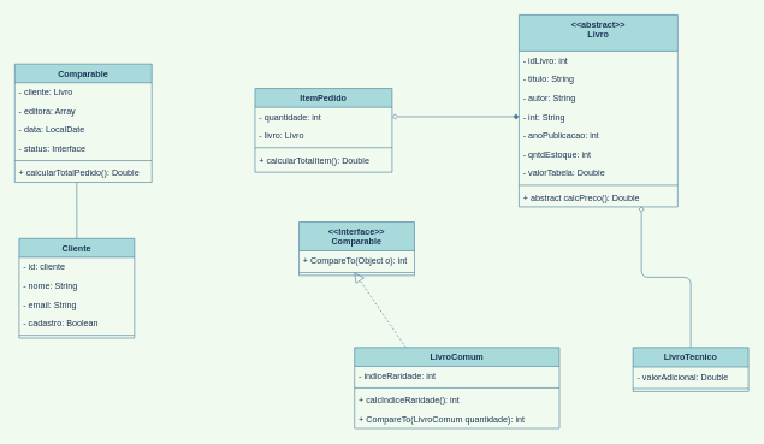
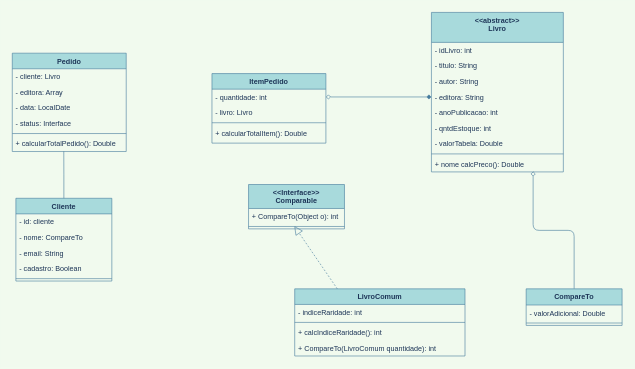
  <mxCell id="0" />
  <mxCell id="1" parent="0" />
  <mxCell id="2" value="&lt;&lt;abstract&gt;&gt;&#10;Livro" style="swimlane;fontStyle=1;align=center;verticalAlign=top;childLayout=stackLayout;horizontal=1;startSize=50;horizontalStack=0;resizeParent=1;resizeParentMax=0;resizeLast=0;collapsible=1;marginBottom=0;fillColor=#A8DADC;strokeColor=#457B9D;fontColor=#1D3557;" vertex="1" parent="1"><mxGeometry x="719" y="20" width="220" height="266" as="geometry" /></mxCell>
  <mxCell id="3" value="- idLivro: int" style="text;strokeColor=none;fillColor=none;align=left;verticalAlign=top;spacingLeft=4;spacingRight=4;overflow=hidden;rotatable=0;points=[[0,0.5],[1,0.5]];portConstraint=eastwest;fontColor=#1D3557;" vertex="1" parent="2"><mxGeometry y="50" width="220" height="26" as="geometry" /></mxCell>
  <mxCell id="4" value="- titulo: String" style="text;strokeColor=none;fillColor=none;align=left;verticalAlign=top;spacingLeft=4;spacingRight=4;overflow=hidden;rotatable=0;points=[[0,0.5],[1,0.5]];portConstraint=eastwest;fontColor=#1D3557;" vertex="1" parent="2"><mxGeometry y="76" width="220" height="26" as="geometry" /></mxCell>
  <mxCell id="5" value="- autor: String" style="text;strokeColor=none;fillColor=none;align=left;verticalAlign=top;spacingLeft=4;spacingRight=4;overflow=hidden;rotatable=0;points=[[0,0.5],[1,0.5]];portConstraint=eastwest;fontColor=#1D3557;" vertex="1" parent="2"><mxGeometry y="102" width="220" height="26" as="geometry" /></mxCell>
- <mxCell id="6" value="- int: String" style="text;strokeColor=none;fillColor=none;align=left;verticalAlign=top;spacingLeft=4;spacingRight=4;overflow=hidden;rotatable=0;points=[[0,0.5],[1,0.5]];portConstraint=eastwest;fontColor=#1D3557;" vertex="1" parent="2"><mxGeometry y="128" width="220" height="26" as="geometry" /></mxCell>
+ <mxCell id="6" value="- editora: String" style="text;strokeColor=none;fillColor=none;align=left;verticalAlign=top;spacingLeft=4;spacingRight=4;overflow=hidden;rotatable=0;points=[[0,0.5],[1,0.5]];portConstraint=eastwest;fontColor=#1D3557;" vertex="1" parent="2"><mxGeometry y="128" width="220" height="26" as="geometry" /></mxCell>
  <mxCell id="7" value="- anoPublicacao: int" style="text;strokeColor=none;fillColor=none;align=left;verticalAlign=top;spacingLeft=4;spacingRight=4;overflow=hidden;rotatable=0;points=[[0,0.5],[1,0.5]];portConstraint=eastwest;fontColor=#1D3557;" vertex="1" parent="2"><mxGeometry y="154" width="220" height="26" as="geometry" /></mxCell>
  <mxCell id="8" value="- qntdEstoque: int" style="text;strokeColor=none;fillColor=none;align=left;verticalAlign=top;spacingLeft=4;spacingRight=4;overflow=hidden;rotatable=0;points=[[0,0.5],[1,0.5]];portConstraint=eastwest;fontColor=#1D3557;" vertex="1" parent="2"><mxGeometry y="180" width="220" height="26" as="geometry" /></mxCell>
  <mxCell id="9" value="- valorTabela: Double" style="text;strokeColor=none;fillColor=none;align=left;verticalAlign=top;spacingLeft=4;spacingRight=4;overflow=hidden;rotatable=0;points=[[0,0.5],[1,0.5]];portConstraint=eastwest;fontColor=#1D3557;" vertex="1" parent="2"><mxGeometry y="206" width="220" height="26" as="geometry" /></mxCell>
  <mxCell id="10" value="" style="line;strokeWidth=1;fillColor=none;align=left;verticalAlign=middle;spacingTop=-1;spacingLeft=3;spacingRight=3;rotatable=0;labelPosition=right;points=[];portConstraint=eastwest;labelBackgroundColor=#F1FAEE;strokeColor=#457B9D;fontColor=#1D3557;" vertex="1" parent="2"><mxGeometry y="232" width="220" height="8" as="geometry" /></mxCell>
- <mxCell id="11" value="+ abstract calcPreco(): Double" style="text;strokeColor=none;fillColor=none;align=left;verticalAlign=top;spacingLeft=4;spacingRight=4;overflow=hidden;rotatable=0;points=[[0,0.5],[1,0.5]];portConstraint=eastwest;fontColor=#1D3557;" vertex="1" parent="2"><mxGeometry y="240" width="220" height="26" as="geometry" /></mxCell>
+ <mxCell id="11" value="+ nome calcPreco(): Double" style="text;strokeColor=none;fillColor=none;align=left;verticalAlign=top;spacingLeft=4;spacingRight=4;overflow=hidden;rotatable=0;points=[[0,0.5],[1,0.5]];portConstraint=eastwest;fontColor=#1D3557;" vertex="1" parent="2"><mxGeometry y="240" width="220" height="26" as="geometry" /></mxCell>
  <mxCell id="12" value="Cliente" style="swimlane;fontStyle=1;align=center;verticalAlign=top;childLayout=stackLayout;horizontal=1;startSize=26;horizontalStack=0;resizeParent=1;resizeParentMax=0;resizeLast=0;collapsible=1;marginBottom=0;fillColor=#A8DADC;strokeColor=#457B9D;fontColor=#1D3557;" vertex="1" parent="1"><mxGeometry x="26" y="330" width="160" height="138" as="geometry" /></mxCell>
  <mxCell id="13" value="- id: cliente" style="text;strokeColor=none;fillColor=none;align=left;verticalAlign=top;spacingLeft=4;spacingRight=4;overflow=hidden;rotatable=0;points=[[0,0.5],[1,0.5]];portConstraint=eastwest;fontColor=#1D3557;" vertex="1" parent="12"><mxGeometry y="26" width="160" height="26" as="geometry" /></mxCell>
- <mxCell id="14" value="- nome: String" style="text;strokeColor=none;fillColor=none;align=left;verticalAlign=top;spacingLeft=4;spacingRight=4;overflow=hidden;rotatable=0;points=[[0,0.5],[1,0.5]];portConstraint=eastwest;fontColor=#1D3557;" vertex="1" parent="12"><mxGeometry y="52" width="160" height="26" as="geometry" /></mxCell>
+ <mxCell id="14" value="- nome: CompareTo" style="text;strokeColor=none;fillColor=none;align=left;verticalAlign=top;spacingLeft=4;spacingRight=4;overflow=hidden;rotatable=0;points=[[0,0.5],[1,0.5]];portConstraint=eastwest;fontColor=#1D3557;" vertex="1" parent="12"><mxGeometry y="52" width="160" height="26" as="geometry" /></mxCell>
  <mxCell id="15" value="- email: String" style="text;strokeColor=none;fillColor=none;align=left;verticalAlign=top;spacingLeft=4;spacingRight=4;overflow=hidden;rotatable=0;points=[[0,0.5],[1,0.5]];portConstraint=eastwest;fontColor=#1D3557;" vertex="1" parent="12"><mxGeometry y="78" width="160" height="26" as="geometry" /></mxCell>
  <mxCell id="16" value="- cadastro: Boolean" style="text;strokeColor=none;fillColor=none;align=left;verticalAlign=top;spacingLeft=4;spacingRight=4;overflow=hidden;rotatable=0;points=[[0,0.5],[1,0.5]];portConstraint=eastwest;fontColor=#1D3557;" vertex="1" parent="12"><mxGeometry y="104" width="160" height="26" as="geometry" /></mxCell>
  <mxCell id="17" value="" style="line;strokeWidth=1;fillColor=none;align=left;verticalAlign=middle;spacingTop=-1;spacingLeft=3;spacingRight=3;rotatable=0;labelPosition=right;points=[];portConstraint=eastwest;labelBackgroundColor=#F1FAEE;strokeColor=#457B9D;fontColor=#1D3557;" vertex="1" parent="12"><mxGeometry y="130" width="160" height="8" as="geometry" /></mxCell>
  <mxCell id="18" style="edgeStyle=orthogonalEdgeStyle;rounded=0;orthogonalLoop=1;jettySize=auto;html=1;entryX=0.452;entryY=0.991;entryDx=0;entryDy=0;entryPerimeter=0;endArrow=none;endFill=1;exitX=0.5;exitY=0;exitDx=0;exitDy=0;labelBackgroundColor=#F1FAEE;strokeColor=#457B9D;fontColor=#1D3557;" edge="1" parent="1" source="12" target="25"><mxGeometry relative="1" as="geometry"><mxPoint x="106" y="368" as="sourcePoint" /></mxGeometry></mxCell>
- <mxCell id="19" value="Comparable" style="swimlane;fontStyle=1;align=center;verticalAlign=top;childLayout=stackLayout;horizontal=1;startSize=26;horizontalStack=0;resizeParent=1;resizeParentMax=0;resizeLast=0;collapsible=1;marginBottom=0;fillColor=#A8DADC;strokeColor=#457B9D;fontColor=#1D3557;" vertex="1" parent="1"><mxGeometry x="20" y="88" width="190" height="164" as="geometry" /></mxCell>
+ <mxCell id="19" value="Pedido" style="swimlane;fontStyle=1;align=center;verticalAlign=top;childLayout=stackLayout;horizontal=1;startSize=26;horizontalStack=0;resizeParent=1;resizeParentMax=0;resizeLast=0;collapsible=1;marginBottom=0;fillColor=#A8DADC;strokeColor=#457B9D;fontColor=#1D3557;" vertex="1" parent="1"><mxGeometry x="20" y="88" width="190" height="164" as="geometry" /></mxCell>
  <mxCell id="20" value="- cliente: Livro" style="text;strokeColor=none;fillColor=none;align=left;verticalAlign=top;spacingLeft=4;spacingRight=4;overflow=hidden;rotatable=0;points=[[0,0.5],[1,0.5]];portConstraint=eastwest;fontColor=#1D3557;" vertex="1" parent="19"><mxGeometry y="26" width="190" height="26" as="geometry" /></mxCell>
  <mxCell id="21" value="- editora: Array" style="text;strokeColor=none;fillColor=none;align=left;verticalAlign=top;spacingLeft=4;spacingRight=4;overflow=hidden;rotatable=0;points=[[0,0.5],[1,0.5]];portConstraint=eastwest;fontColor=#1D3557;" vertex="1" parent="19"><mxGeometry y="52" width="190" height="26" as="geometry" /></mxCell>
  <mxCell id="22" value="- data: LocalDate" style="text;strokeColor=none;fillColor=none;align=left;verticalAlign=top;spacingLeft=4;spacingRight=4;overflow=hidden;rotatable=0;points=[[0,0.5],[1,0.5]];portConstraint=eastwest;fontColor=#1D3557;" vertex="1" parent="19"><mxGeometry y="78" width="190" height="26" as="geometry" /></mxCell>
  <mxCell id="23" value="- status: Interface" style="text;strokeColor=none;fillColor=none;align=left;verticalAlign=top;spacingLeft=4;spacingRight=4;overflow=hidden;rotatable=0;points=[[0,0.5],[1,0.5]];portConstraint=eastwest;fontColor=#1D3557;" vertex="1" parent="19"><mxGeometry y="104" width="190" height="26" as="geometry" /></mxCell>
  <mxCell id="24" value="" style="line;strokeWidth=1;fillColor=none;align=left;verticalAlign=middle;spacingTop=-1;spacingLeft=3;spacingRight=3;rotatable=0;labelPosition=right;points=[];portConstraint=eastwest;labelBackgroundColor=#F1FAEE;strokeColor=#457B9D;fontColor=#1D3557;" vertex="1" parent="19"><mxGeometry y="130" width="190" height="8" as="geometry" /></mxCell>
  <mxCell id="25" value="+ calcularTotalPedido(): Double" style="text;strokeColor=none;fillColor=none;align=left;verticalAlign=top;spacingLeft=4;spacingRight=4;overflow=hidden;rotatable=0;points=[[0,0.5],[1,0.5]];portConstraint=eastwest;fontColor=#1D3557;" vertex="1" parent="19"><mxGeometry y="138" width="190" height="26" as="geometry" /></mxCell>
  <mxCell id="26" value="LivroComum" style="swimlane;fontStyle=1;align=center;verticalAlign=top;childLayout=stackLayout;horizontal=1;startSize=26;horizontalStack=0;resizeParent=1;resizeParentMax=0;resizeLast=0;collapsible=1;marginBottom=0;fillColor=#A8DADC;strokeColor=#457B9D;fontColor=#1D3557;" vertex="1" parent="1"><mxGeometry x="491" y="481" width="284" height="112" as="geometry" /></mxCell>
  <mxCell id="27" value="- indiceRaridade: int" style="text;strokeColor=none;fillColor=none;align=left;verticalAlign=top;spacingLeft=4;spacingRight=4;overflow=hidden;rotatable=0;points=[[0,0.5],[1,0.5]];portConstraint=eastwest;fontColor=#1D3557;" vertex="1" parent="26"><mxGeometry y="26" width="284" height="26" as="geometry" /></mxCell>
  <mxCell id="28" value="" style="line;strokeWidth=1;fillColor=none;align=left;verticalAlign=middle;spacingTop=-1;spacingLeft=3;spacingRight=3;rotatable=0;labelPosition=right;points=[];portConstraint=eastwest;labelBackgroundColor=#F1FAEE;strokeColor=#457B9D;fontColor=#1D3557;" vertex="1" parent="26"><mxGeometry y="52" width="284" height="8" as="geometry" /></mxCell>
  <mxCell id="29" value="+ calcIndiceRaridade(): int" style="text;strokeColor=none;fillColor=none;align=left;verticalAlign=top;spacingLeft=4;spacingRight=4;overflow=hidden;rotatable=0;points=[[0,0.5],[1,0.5]];portConstraint=eastwest;fontColor=#1D3557;" vertex="1" parent="26"><mxGeometry y="60" width="284" height="26" as="geometry" /></mxCell>
  <mxCell id="30" value="+ CompareTo(LivroComum quantidade): int" style="text;strokeColor=none;fillColor=none;align=left;verticalAlign=top;spacingLeft=4;spacingRight=4;overflow=hidden;rotatable=0;points=[[0,0.5],[1,0.5]];portConstraint=eastwest;fontColor=#1D3557;" vertex="1" parent="26"><mxGeometry y="86" width="284" height="26" as="geometry" /></mxCell>
  <mxCell id="31" value="&lt;&lt;Interface&gt;&gt;&#10;Comparable" style="swimlane;fontStyle=1;align=center;verticalAlign=top;childLayout=stackLayout;horizontal=1;startSize=40;horizontalStack=0;resizeParent=1;resizeParentMax=0;resizeLast=0;collapsible=1;marginBottom=0;fillColor=#A8DADC;strokeColor=#457B9D;fontColor=#1D3557;" vertex="1" parent="1"><mxGeometry x="414" y="307" width="160" height="74" as="geometry" /></mxCell>
  <mxCell id="32" value="+ CompareTo(Object o): int" style="text;strokeColor=none;fillColor=none;align=left;verticalAlign=top;spacingLeft=4;spacingRight=4;overflow=hidden;rotatable=0;points=[[0,0.5],[1,0.5]];portConstraint=eastwest;fontColor=#1D3557;" vertex="1" parent="31"><mxGeometry y="40" width="160" height="26" as="geometry" /></mxCell>
  <mxCell id="33" value="" style="line;strokeWidth=1;fillColor=none;align=left;verticalAlign=middle;spacingTop=-1;spacingLeft=3;spacingRight=3;rotatable=0;labelPosition=right;points=[];portConstraint=eastwest;labelBackgroundColor=#F1FAEE;strokeColor=#457B9D;fontColor=#1D3557;" vertex="1" parent="31"><mxGeometry y="66" width="160" height="8" as="geometry" /></mxCell>
  <mxCell id="34" value="" style="endArrow=block;dashed=1;endFill=0;endSize=12;html=1;labelBackgroundColor=#F1FAEE;strokeColor=#457B9D;fontColor=#1D3557;entryX=0.478;entryY=0.434;entryDx=0;entryDy=0;entryPerimeter=0;exitX=0.25;exitY=0;exitDx=0;exitDy=0;" edge="1" parent="1" source="26" target="33"><mxGeometry width="160" relative="1" as="geometry"><mxPoint x="390" y="445" as="sourcePoint" /><mxPoint x="727" y="595" as="targetPoint" /></mxGeometry></mxCell>
  <mxCell id="35" value="ItemPedido" style="swimlane;fontStyle=1;align=center;verticalAlign=top;childLayout=stackLayout;horizontal=1;startSize=26;horizontalStack=0;resizeParent=1;resizeParentMax=0;resizeLast=0;collapsible=1;marginBottom=0;fillColor=#A8DADC;strokeColor=#457B9D;fontColor=#1D3557;" vertex="1" parent="1"><mxGeometry x="353" y="122" width="190" height="116" as="geometry" /></mxCell>
  <mxCell id="36" value="- quantidade: int" style="text;strokeColor=none;fillColor=none;align=left;verticalAlign=top;spacingLeft=4;spacingRight=4;overflow=hidden;rotatable=0;points=[[0,0.5],[1,0.5]];portConstraint=eastwest;fontColor=#1D3557;" vertex="1" parent="35"><mxGeometry y="26" width="190" height="26" as="geometry" /></mxCell>
  <mxCell id="37" value="- livro: Livro" style="text;strokeColor=none;fillColor=none;align=left;verticalAlign=top;spacingLeft=4;spacingRight=4;overflow=hidden;rotatable=0;points=[[0,0.5],[1,0.5]];portConstraint=eastwest;fontColor=#1D3557;" vertex="1" parent="35"><mxGeometry y="52" width="190" height="26" as="geometry" /></mxCell>
  <mxCell id="38" value="" style="line;strokeWidth=1;fillColor=none;align=left;verticalAlign=middle;spacingTop=-1;spacingLeft=3;spacingRight=3;rotatable=0;labelPosition=right;points=[];portConstraint=eastwest;labelBackgroundColor=#F1FAEE;strokeColor=#457B9D;fontColor=#1D3557;" vertex="1" parent="35"><mxGeometry y="78" width="190" height="8" as="geometry" /></mxCell>
  <mxCell id="39" value="+ calcularTotalItem(): Double" style="text;strokeColor=none;fillColor=none;align=left;verticalAlign=top;spacingLeft=4;spacingRight=4;overflow=hidden;rotatable=0;points=[[0,0.5],[1,0.5]];portConstraint=eastwest;fontColor=#1D3557;" vertex="1" parent="35"><mxGeometry y="86" width="190" height="30" as="geometry" /></mxCell>
  <mxCell id="40" style="edgeStyle=orthogonalEdgeStyle;curved=0;rounded=1;sketch=0;orthogonalLoop=1;jettySize=auto;html=1;entryX=0;entryY=0.5;entryDx=0;entryDy=0;fontColor=#1D3557;strokeColor=#457B9D;fillColor=#A8DADC;startArrow=diamond;startFill=0;endArrow=diamond;" edge="1" parent="1" source="36" target="6"><mxGeometry relative="1" as="geometry" /></mxCell>
  <mxCell id="41" style="edgeStyle=orthogonalEdgeStyle;curved=0;rounded=1;sketch=0;orthogonalLoop=1;jettySize=auto;html=1;entryX=0.771;entryY=0.968;entryDx=0;entryDy=0;entryPerimeter=0;fontColor=#1D3557;startArrow=none;startFill=0;strokeColor=#457B9D;fillColor=#A8DADC;endArrow=diamond;endFill=0;" edge="1" parent="1" source="42" target="11"><mxGeometry relative="1" as="geometry" /></mxCell>
- <mxCell id="42" value="LivroTecnico" style="swimlane;fontStyle=1;align=center;verticalAlign=top;childLayout=stackLayout;horizontal=1;startSize=27;horizontalStack=0;resizeParent=1;resizeParentMax=0;resizeLast=0;collapsible=1;marginBottom=0;fillColor=#A8DADC;strokeColor=#457B9D;fontColor=#1D3557;" vertex="1" parent="1"><mxGeometry x="877" y="481" width="160" height="61" as="geometry" /></mxCell>
+ <mxCell id="42" value="CompareTo" style="swimlane;fontStyle=1;align=center;verticalAlign=top;childLayout=stackLayout;horizontal=1;startSize=27;horizontalStack=0;resizeParent=1;resizeParentMax=0;resizeLast=0;collapsible=1;marginBottom=0;fillColor=#A8DADC;strokeColor=#457B9D;fontColor=#1D3557;" vertex="1" parent="1"><mxGeometry x="877" y="481" width="160" height="61" as="geometry" /></mxCell>
  <mxCell id="43" value="- valorAdicional: Double" style="text;strokeColor=none;fillColor=none;align=left;verticalAlign=top;spacingLeft=4;spacingRight=4;overflow=hidden;rotatable=0;points=[[0,0.5],[1,0.5]];portConstraint=eastwest;fontColor=#1D3557;" vertex="1" parent="42"><mxGeometry y="27" width="160" height="26" as="geometry" /></mxCell>
  <mxCell id="44" value="" style="line;strokeWidth=1;fillColor=none;align=left;verticalAlign=middle;spacingTop=-1;spacingLeft=3;spacingRight=3;rotatable=0;labelPosition=right;points=[];portConstraint=eastwest;labelBackgroundColor=#F1FAEE;strokeColor=#457B9D;fontColor=#1D3557;" vertex="1" parent="42"><mxGeometry y="53" width="160" height="8" as="geometry" /></mxCell>
